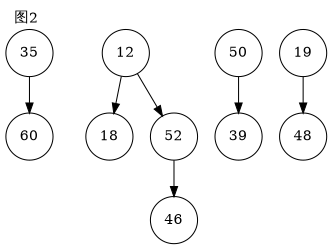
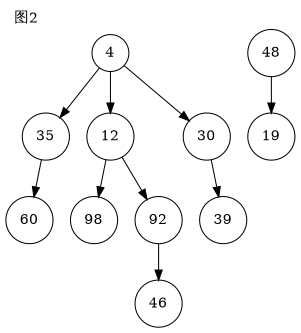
  digraph {
    label="图2"
    labeljust=l
    labelloc=t
    node [shape=circle]
+   n1 [label=4]
    n2 [label=35]
    n3 [label=12]
-   n4 [label=50]
+   n4 [label=30]
    n5 [label=60]
-   n6 [label=18]
-   n7 [label=52]
+   n6 [label=98]
+   n7 [label=92]
    n8 [label=19]
    n9 [label=48]
    n10 [label=39]
    n11 [label=46]
+   n1 -> n2
+   n1 -> n3
+   n1 -> n4
    n2 -> n5
    n3 -> n6
    n3 -> n7
    n4 -> n10
    n7 -> n11
-   n8 -> n9
+   n9 -> n8
  }
